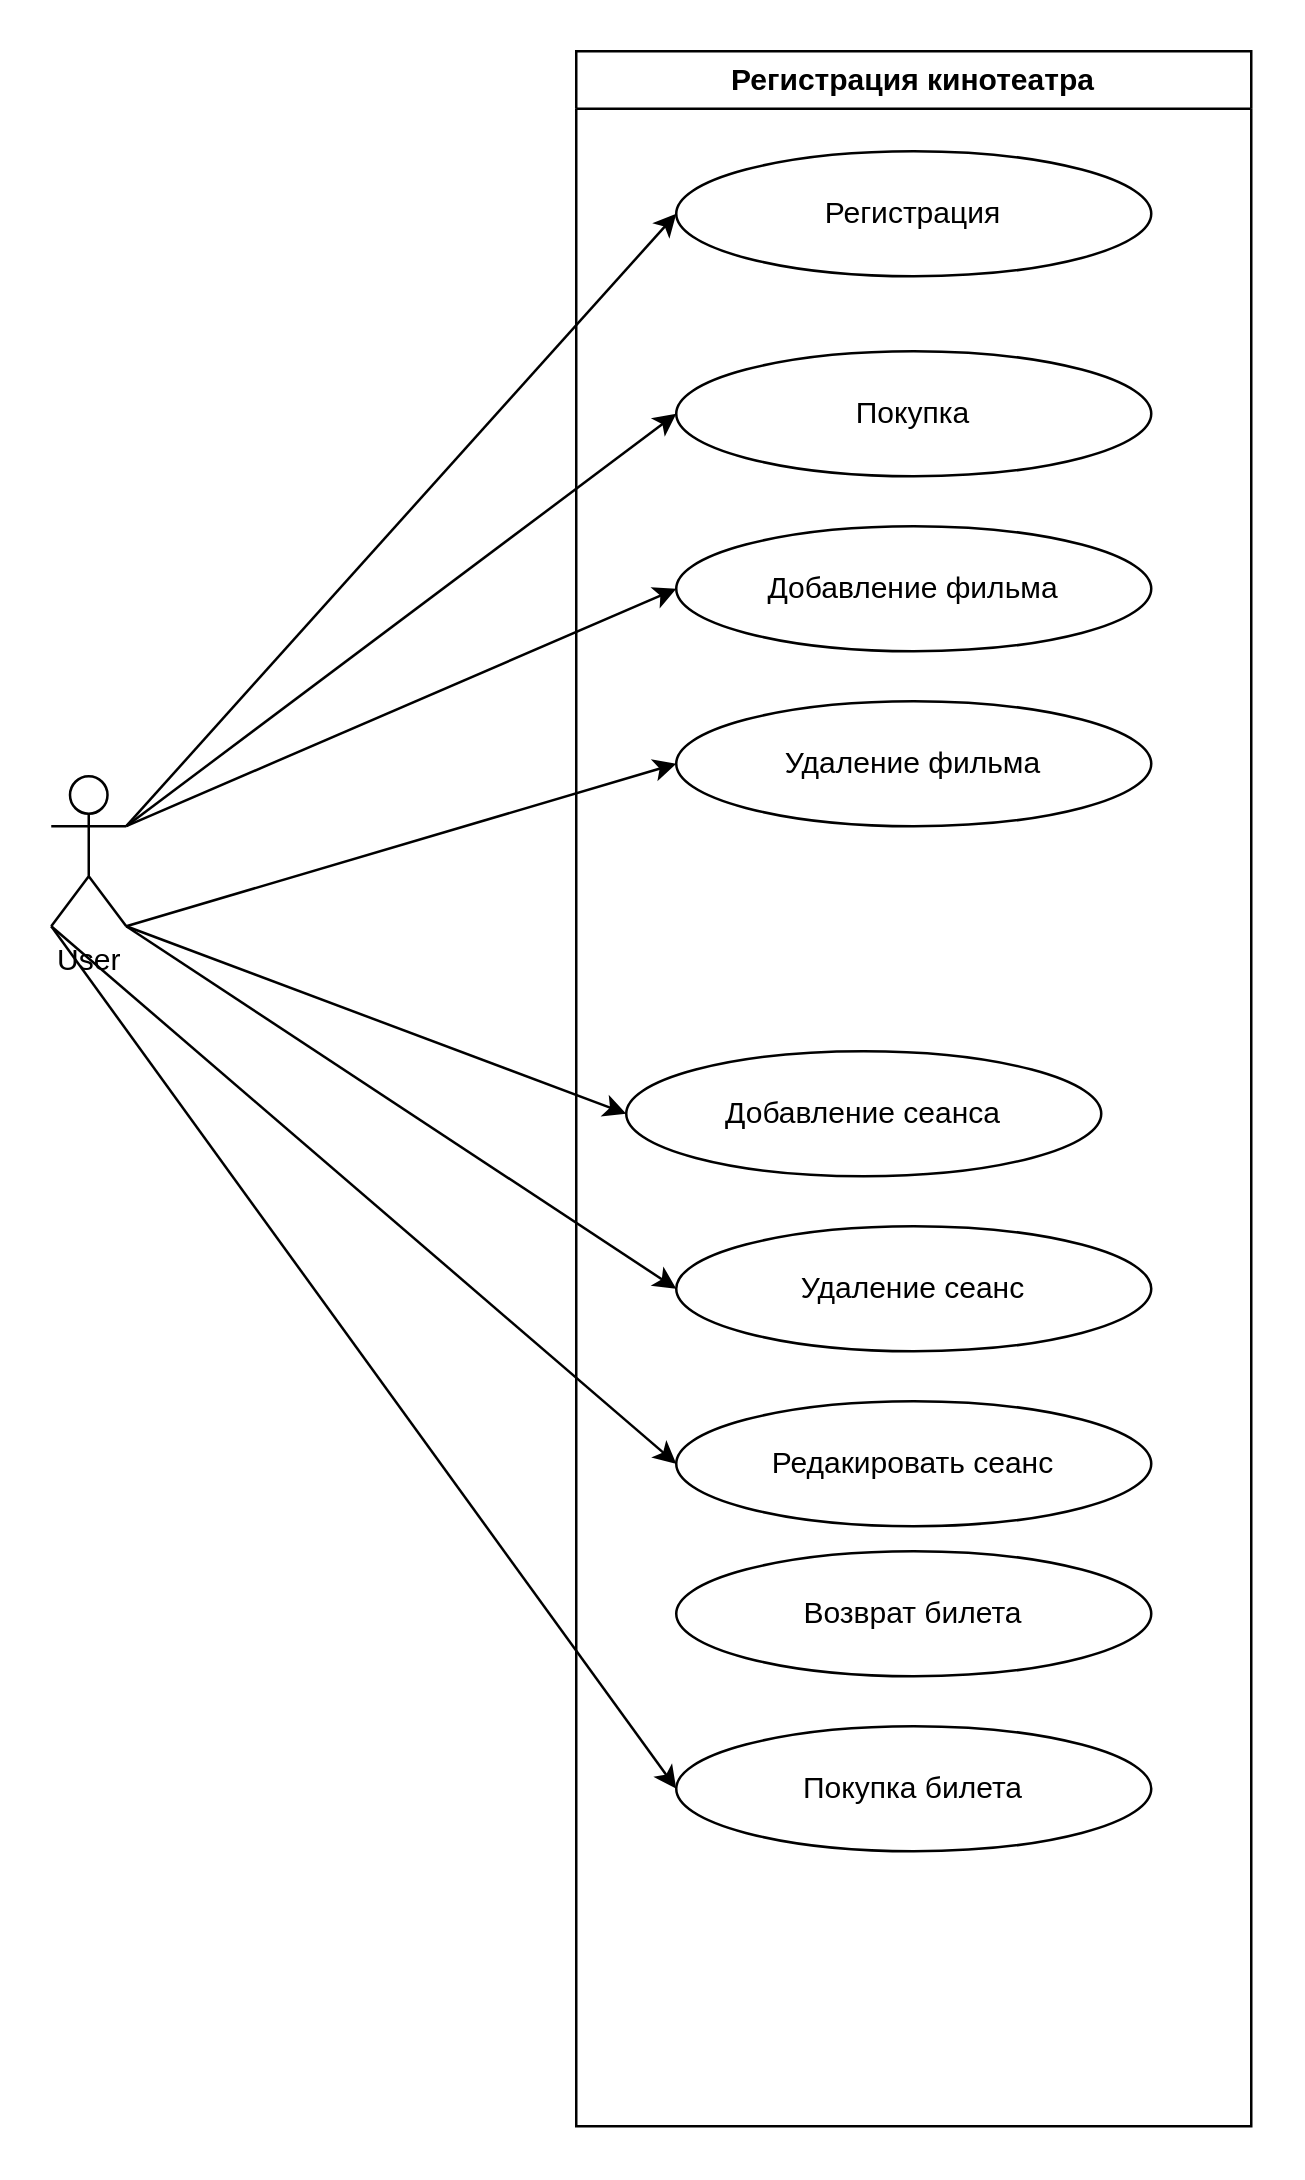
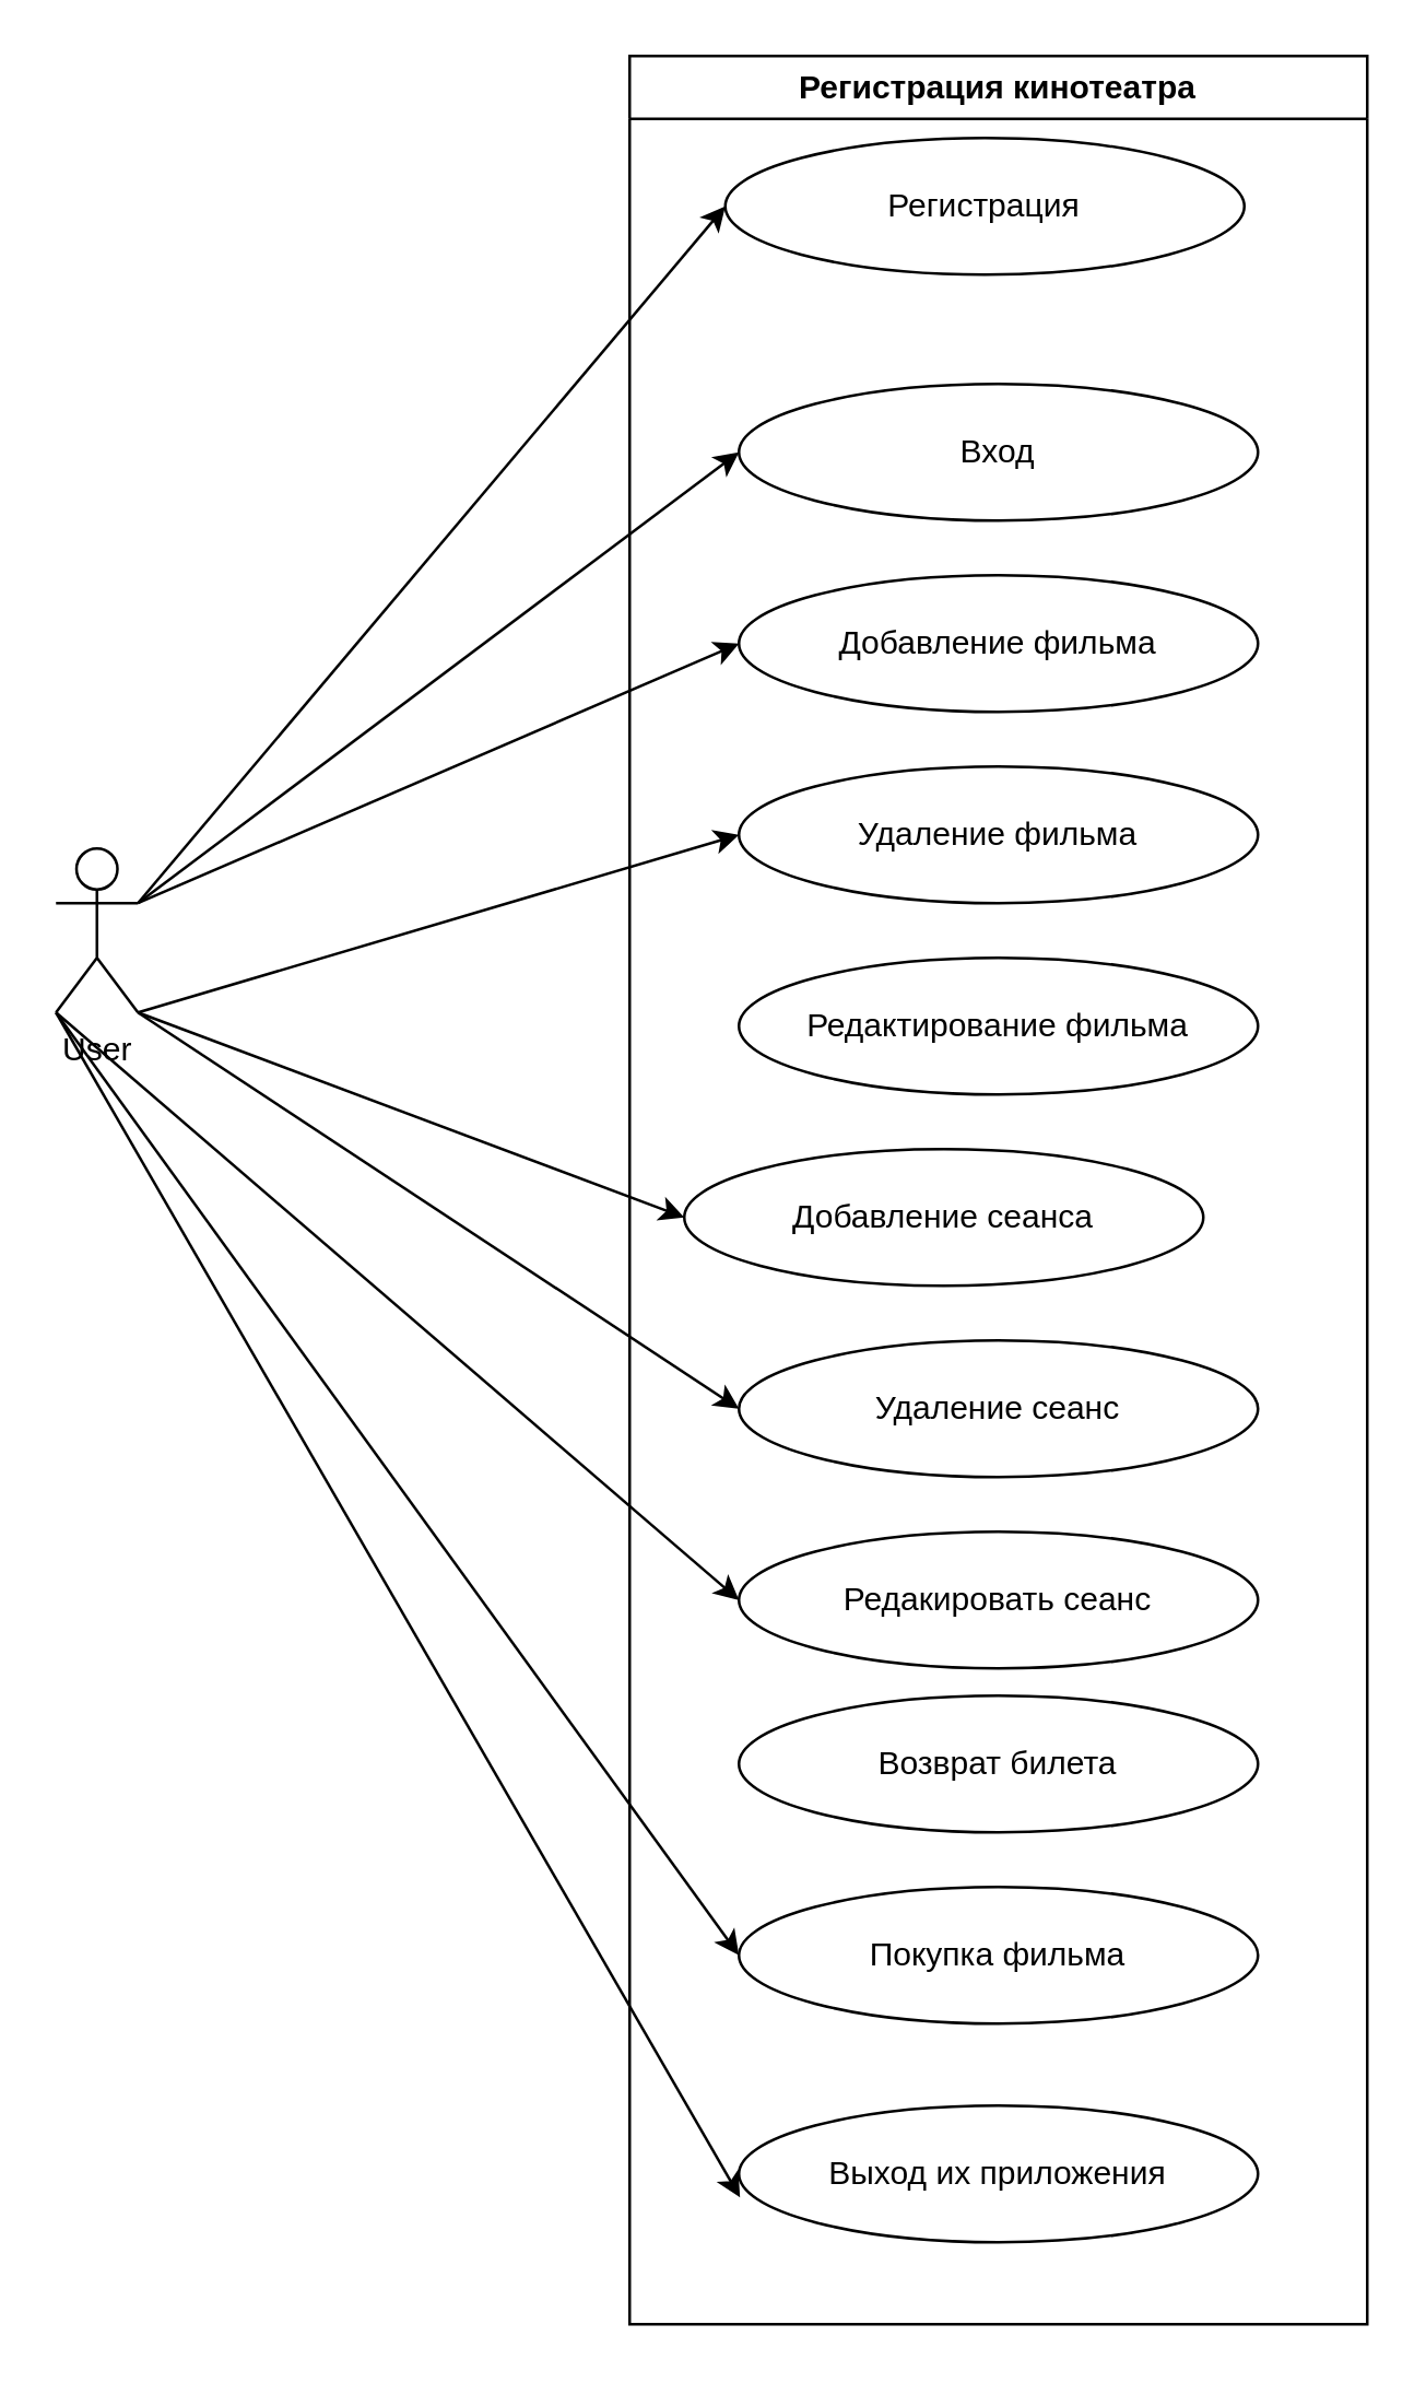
  <mxCell id="0" />
  <mxCell id="1" parent="0" />
  <mxCell id="2" value="Регистрация кинотеатра" style="swimlane;whiteSpace=wrap;html=1;" vertex="1" parent="1"><mxGeometry x="230" y="20" width="270" height="830" as="geometry" /></mxCell>
- <mxCell id="3" value="Регистрация" style="ellipse;whiteSpace=wrap;html=1;" vertex="1" parent="2"><mxGeometry x="40" y="40" width="190" height="50" as="geometry" /></mxCell>
+ <mxCell id="3" value="Регистрация" style="ellipse;whiteSpace=wrap;html=1;" vertex="1" parent="2"><mxGeometry x="35" y="30" width="190" height="50" as="geometry" /></mxCell>
  <mxCell id="4" style="edgeStyle=orthogonalEdgeStyle;rounded=0;orthogonalLoop=1;jettySize=auto;html=1;exitX=0.5;exitY=1;exitDx=0;exitDy=0;" edge="1" parent="2" source="3" target="3"><mxGeometry relative="1" as="geometry" /></mxCell>
- <mxCell id="5" value="Покупка" style="ellipse;whiteSpace=wrap;html=1;" vertex="1" parent="2"><mxGeometry x="40" y="120" width="190" height="50" as="geometry" /></mxCell>
+ <mxCell id="5" value="Вход" style="ellipse;whiteSpace=wrap;html=1;" vertex="1" parent="2"><mxGeometry x="40" y="120" width="190" height="50" as="geometry" /></mxCell>
  <mxCell id="6" value="Добавление фильма" style="ellipse;whiteSpace=wrap;html=1;" vertex="1" parent="2"><mxGeometry x="40" y="190" width="190" height="50" as="geometry" /></mxCell>
  <mxCell id="7" value="Удаление фильма" style="ellipse;whiteSpace=wrap;html=1;" vertex="1" parent="2"><mxGeometry x="40" y="260" width="190" height="50" as="geometry" /></mxCell>
+ <mxCell id="8" value="Редактирование фильма" style="ellipse;whiteSpace=wrap;html=1;" vertex="1" parent="2"><mxGeometry x="40" y="330" width="190" height="50" as="geometry" /></mxCell>
  <mxCell id="9" value="Добавление сеанса" style="ellipse;whiteSpace=wrap;html=1;" vertex="1" parent="2"><mxGeometry x="20" y="400" width="190" height="50" as="geometry" /></mxCell>
  <mxCell id="10" value="Удаление сеанс" style="ellipse;whiteSpace=wrap;html=1;" vertex="1" parent="2"><mxGeometry x="40" y="470" width="190" height="50" as="geometry" /></mxCell>
  <mxCell id="11" value="Редакировать сеанс" style="ellipse;whiteSpace=wrap;html=1;" vertex="1" parent="2"><mxGeometry x="40" y="540" width="190" height="50" as="geometry" /></mxCell>
  <mxCell id="12" value="Возврат билета" style="ellipse;whiteSpace=wrap;html=1;" vertex="1" parent="2"><mxGeometry x="40" y="600" width="190" height="50" as="geometry" /></mxCell>
- <mxCell id="13" value="Покупка билета" style="ellipse;whiteSpace=wrap;html=1;" vertex="1" parent="2"><mxGeometry x="40" y="670" width="190" height="50" as="geometry" /></mxCell>
+ <mxCell id="13" value="Покупка фильма" style="ellipse;whiteSpace=wrap;html=1;" vertex="1" parent="2"><mxGeometry x="40" y="670" width="190" height="50" as="geometry" /></mxCell>
+ <mxCell id="14" value="Выход их приложения" style="ellipse;whiteSpace=wrap;html=1;" vertex="1" parent="2"><mxGeometry x="40" y="750" width="190" height="50" as="geometry" /></mxCell>
  <mxCell id="15" value="User" style="shape=umlActor;verticalLabelPosition=bottom;verticalAlign=top;html=1;outlineConnect=0;" vertex="1" parent="1"><mxGeometry x="20" y="310" width="30" height="60" as="geometry" /></mxCell>
  <mxCell id="16" value="" style="endArrow=classic;html=1;rounded=0;exitX=1;exitY=0.333;exitDx=0;exitDy=0;exitPerimeter=0;entryX=0;entryY=0.5;entryDx=0;entryDy=0;" edge="1" parent="1" source="15" target="3"><mxGeometry width="50" height="50" relative="1" as="geometry"><mxPoint x="360" y="300" as="sourcePoint" /><mxPoint x="410" y="250" as="targetPoint" /></mxGeometry></mxCell>
  <mxCell id="17" value="" style="endArrow=classic;html=1;rounded=0;exitX=1;exitY=0.333;exitDx=0;exitDy=0;exitPerimeter=0;entryX=0;entryY=0.5;entryDx=0;entryDy=0;" edge="1" parent="1" source="15" target="5"><mxGeometry width="50" height="50" relative="1" as="geometry"><mxPoint x="360" y="240" as="sourcePoint" /><mxPoint x="410" y="190" as="targetPoint" /></mxGeometry></mxCell>
  <mxCell id="18" value="" style="endArrow=classic;html=1;rounded=0;entryX=0;entryY=0.5;entryDx=0;entryDy=0;exitX=1;exitY=0.333;exitDx=0;exitDy=0;exitPerimeter=0;" edge="1" parent="1" source="15" target="6"><mxGeometry width="50" height="50" relative="1" as="geometry"><mxPoint x="50" y="190" as="sourcePoint" /><mxPoint x="280" y="175" as="targetPoint" /></mxGeometry></mxCell>
  <mxCell id="19" value="" style="endArrow=classic;html=1;rounded=0;exitX=1;exitY=1;exitDx=0;exitDy=0;exitPerimeter=0;entryX=0;entryY=0.5;entryDx=0;entryDy=0;" edge="1" parent="1" source="15" target="7"><mxGeometry width="50" height="50" relative="1" as="geometry"><mxPoint x="60" y="210" as="sourcePoint" /><mxPoint x="290" y="185" as="targetPoint" /></mxGeometry></mxCell>
  <mxCell id="20" value="" style="endArrow=classic;html=1;rounded=0;exitX=1;exitY=1;exitDx=0;exitDy=0;exitPerimeter=0;entryX=0;entryY=0.5;entryDx=0;entryDy=0;" edge="1" parent="1" source="15" target="9"><mxGeometry width="50" height="50" relative="1" as="geometry"><mxPoint x="80" y="230" as="sourcePoint" /><mxPoint x="310" y="205" as="targetPoint" /></mxGeometry></mxCell>
  <mxCell id="21" value="" style="endArrow=classic;html=1;rounded=0;exitX=1;exitY=1;exitDx=0;exitDy=0;exitPerimeter=0;entryX=0;entryY=0.5;entryDx=0;entryDy=0;" edge="1" parent="1" source="15" target="10"><mxGeometry width="50" height="50" relative="1" as="geometry"><mxPoint x="90" y="240" as="sourcePoint" /><mxPoint x="320" y="215" as="targetPoint" /></mxGeometry></mxCell>
  <mxCell id="22" value="" style="endArrow=classic;html=1;rounded=0;exitX=0;exitY=1;exitDx=0;exitDy=0;exitPerimeter=0;entryX=0;entryY=0.5;entryDx=0;entryDy=0;" edge="1" parent="1" source="15" target="11"><mxGeometry width="50" height="50" relative="1" as="geometry"><mxPoint x="100" y="250" as="sourcePoint" /><mxPoint x="330" y="225" as="targetPoint" /></mxGeometry></mxCell>
  <mxCell id="23" value="" style="endArrow=classic;html=1;rounded=0;entryX=0;entryY=0.5;entryDx=0;entryDy=0;exitX=0;exitY=1;exitDx=0;exitDy=0;exitPerimeter=0;" edge="1" parent="1" source="15" target="13"><mxGeometry width="50" height="50" relative="1" as="geometry"><mxPoint x="10" y="230" as="sourcePoint" /><mxPoint x="280" y="655" as="targetPoint" /></mxGeometry></mxCell>
+ <mxCell id="24" value="" style="endArrow=classic;html=1;rounded=0;entryX=0.002;entryY=0.672;entryDx=0;entryDy=0;entryPerimeter=0;exitX=0;exitY=1;exitDx=0;exitDy=0;exitPerimeter=0;" edge="1" parent="1" source="15" target="14"><mxGeometry width="50" height="50" relative="1" as="geometry"><mxPoint x="10" y="230" as="sourcePoint" /><mxPoint x="290" y="665" as="targetPoint" /></mxGeometry></mxCell>
